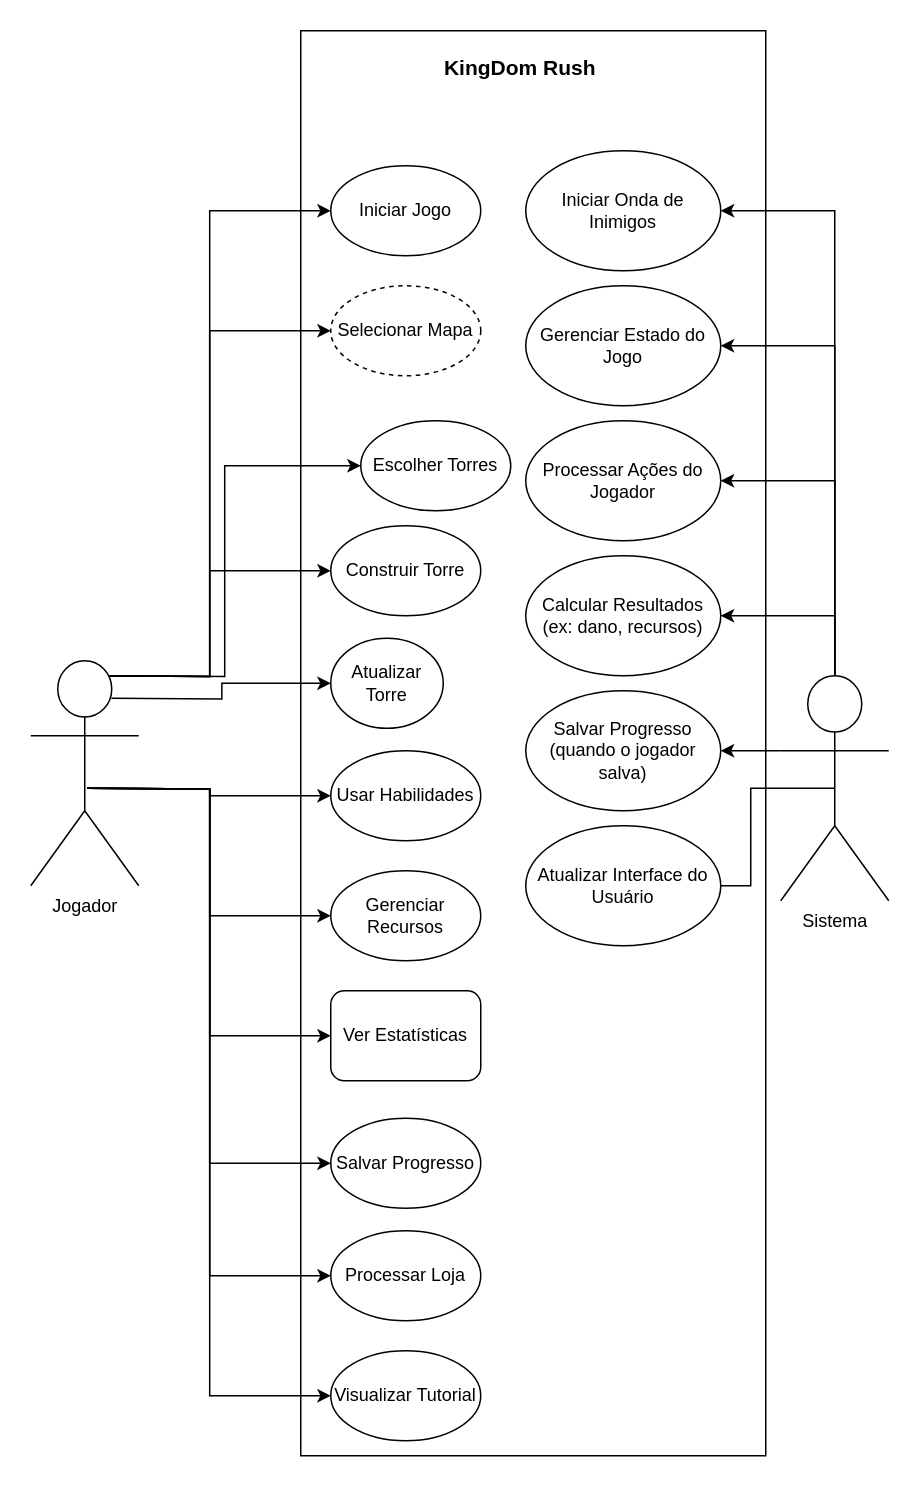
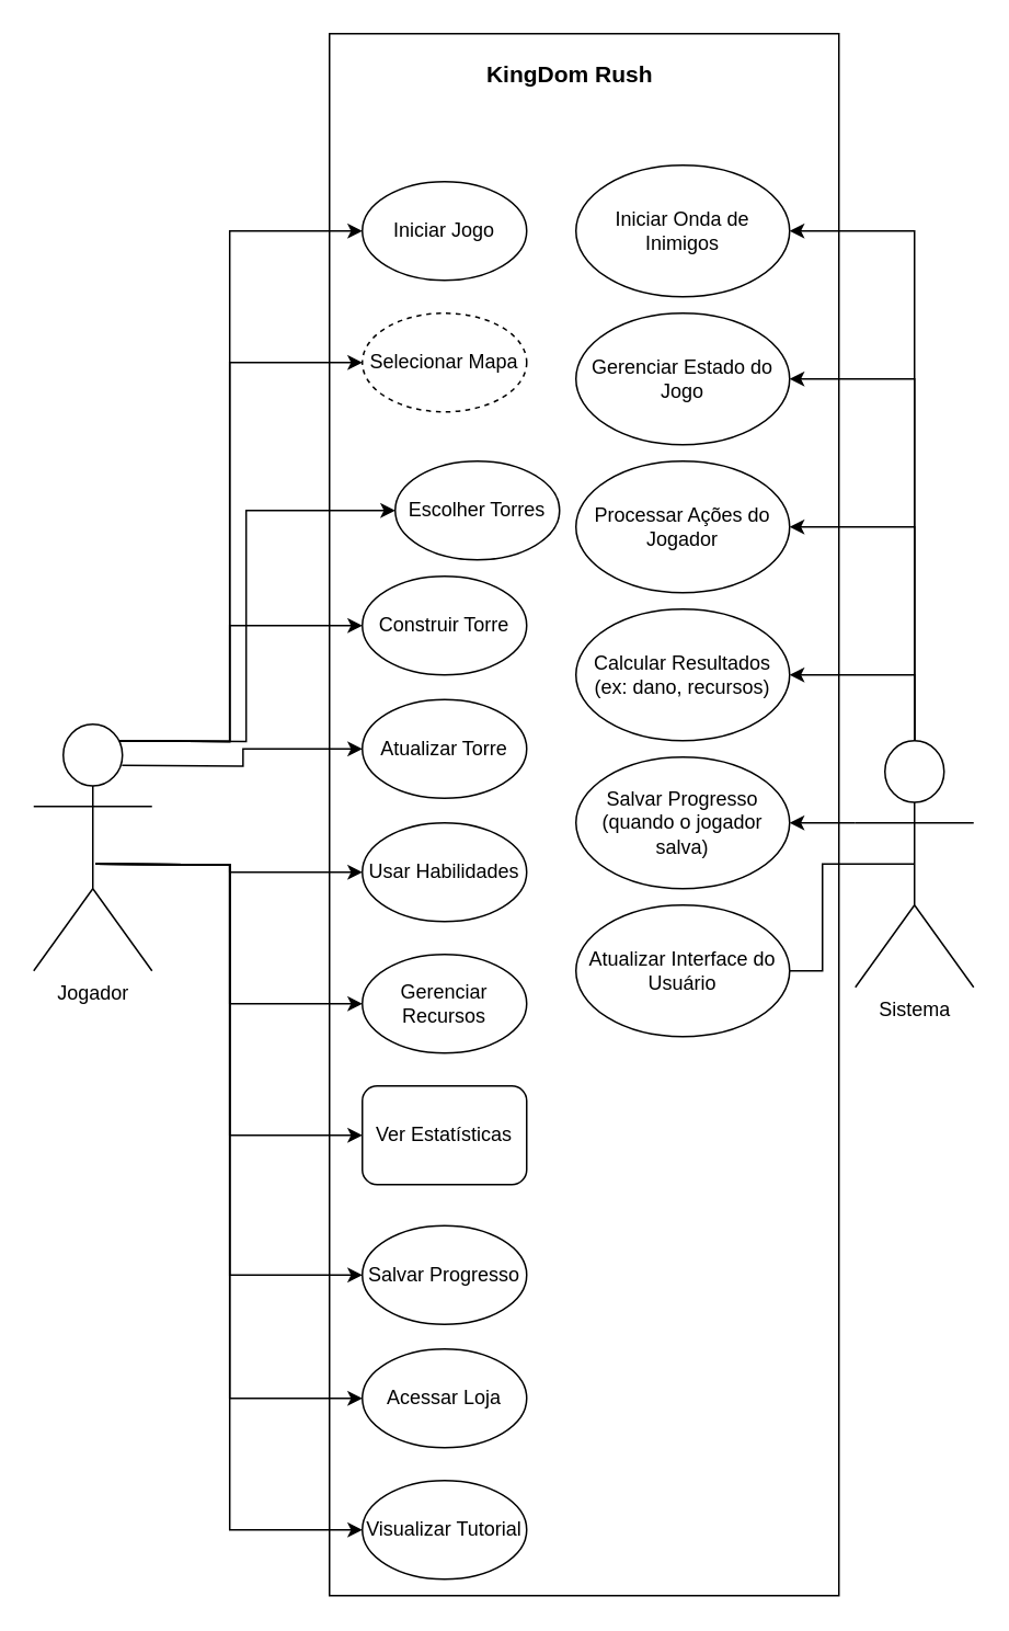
  <mxCell id="0" />
  <mxCell id="1" parent="0" />
  <mxCell id="2" value="" style="rounded=0;whiteSpace=wrap;html=1;" parent="1" vertex="1"><mxGeometry x="200" y="20" width="310" height="950" as="geometry" /></mxCell>
  <mxCell id="3" style="edgeStyle=orthogonalEdgeStyle;rounded=0;orthogonalLoop=1;jettySize=auto;html=1;exitX=0.5;exitY=0;exitDx=0;exitDy=0;exitPerimeter=0;entryX=0;entryY=0.5;entryDx=0;entryDy=0;" edge="1" parent="1" target="14"><mxGeometry relative="1" as="geometry"><mxPoint x="57.5" y="450" as="sourcePoint" /></mxGeometry></mxCell>
  <mxCell id="4" style="edgeStyle=orthogonalEdgeStyle;rounded=0;orthogonalLoop=1;jettySize=auto;html=1;exitX=0.5;exitY=0;exitDx=0;exitDy=0;exitPerimeter=0;entryX=0;entryY=0.5;entryDx=0;entryDy=0;" edge="1" parent="1" target="15"><mxGeometry relative="1" as="geometry"><mxPoint x="57.5" y="450" as="sourcePoint" /></mxGeometry></mxCell>
  <mxCell id="5" style="edgeStyle=orthogonalEdgeStyle;rounded=0;orthogonalLoop=1;jettySize=auto;html=1;exitX=0.5;exitY=0;exitDx=0;exitDy=0;exitPerimeter=0;entryX=0;entryY=0.5;entryDx=0;entryDy=0;" edge="1" parent="1" target="16"><mxGeometry relative="1" as="geometry"><mxPoint x="57.5" y="450" as="sourcePoint" /></mxGeometry></mxCell>
  <mxCell id="6" style="edgeStyle=orthogonalEdgeStyle;rounded=0;orthogonalLoop=1;jettySize=auto;html=1;exitX=0.5;exitY=0;exitDx=0;exitDy=0;exitPerimeter=0;entryX=0;entryY=0.5;entryDx=0;entryDy=0;" edge="1" parent="1" target="24"><mxGeometry relative="1" as="geometry"><mxPoint x="57.5" y="450" as="sourcePoint" /></mxGeometry></mxCell>
  <mxCell id="7" style="edgeStyle=orthogonalEdgeStyle;rounded=0;orthogonalLoop=1;jettySize=auto;html=1;exitX=0.75;exitY=0.1;exitDx=0;exitDy=0;exitPerimeter=0;" edge="1" parent="1" target="25"><mxGeometry relative="1" as="geometry"><mxPoint x="73.75" y="465" as="sourcePoint" /></mxGeometry></mxCell>
  <mxCell id="8" style="edgeStyle=orthogonalEdgeStyle;rounded=0;orthogonalLoop=1;jettySize=auto;html=1;exitX=0.5;exitY=0.5;exitDx=0;exitDy=0;exitPerimeter=0;entryX=0;entryY=0.5;entryDx=0;entryDy=0;" edge="1" parent="1" target="26"><mxGeometry relative="1" as="geometry"><mxPoint x="57.5" y="525" as="sourcePoint" /></mxGeometry></mxCell>
  <mxCell id="9" style="edgeStyle=orthogonalEdgeStyle;rounded=0;orthogonalLoop=1;jettySize=auto;html=1;exitX=0.5;exitY=0.5;exitDx=0;exitDy=0;exitPerimeter=0;entryX=0;entryY=0.5;entryDx=0;entryDy=0;" edge="1" parent="1" target="27"><mxGeometry relative="1" as="geometry"><mxPoint x="57.5" y="525" as="sourcePoint" /></mxGeometry></mxCell>
  <mxCell id="10" style="edgeStyle=orthogonalEdgeStyle;rounded=0;orthogonalLoop=1;jettySize=auto;html=1;exitX=0.5;exitY=0.5;exitDx=0;exitDy=0;exitPerimeter=0;entryX=0;entryY=0.5;entryDx=0;entryDy=0;" edge="1" parent="1" target="28"><mxGeometry relative="1" as="geometry"><mxPoint x="57.5" y="525" as="sourcePoint" /></mxGeometry></mxCell>
  <mxCell id="11" style="edgeStyle=orthogonalEdgeStyle;rounded=0;orthogonalLoop=1;jettySize=auto;html=1;exitX=0.5;exitY=0.5;exitDx=0;exitDy=0;exitPerimeter=0;entryX=0;entryY=0.5;entryDx=0;entryDy=0;" edge="1" parent="1" target="29"><mxGeometry relative="1" as="geometry"><mxPoint x="57.5" y="525" as="sourcePoint" /></mxGeometry></mxCell>
  <mxCell id="12" style="edgeStyle=orthogonalEdgeStyle;rounded=0;orthogonalLoop=1;jettySize=auto;html=1;exitX=0.5;exitY=0.5;exitDx=0;exitDy=0;exitPerimeter=0;entryX=0;entryY=0.5;entryDx=0;entryDy=0;" edge="1" parent="1" target="31"><mxGeometry relative="1" as="geometry"><mxPoint x="57.5" y="525" as="sourcePoint" /></mxGeometry></mxCell>
  <mxCell id="13" style="edgeStyle=orthogonalEdgeStyle;rounded=0;orthogonalLoop=1;jettySize=auto;html=1;exitX=0.5;exitY=0.5;exitDx=0;exitDy=0;exitPerimeter=0;entryX=0;entryY=0.5;entryDx=0;entryDy=0;" edge="1" parent="1" target="30"><mxGeometry relative="1" as="geometry"><mxPoint x="57.5" y="525" as="sourcePoint" /></mxGeometry></mxCell>
  <mxCell id="14" value="Iniciar Jogo" style="ellipse;whiteSpace=wrap;html=1;" parent="1" vertex="1"><mxGeometry x="220" y="110" width="100" height="60" as="geometry" /></mxCell>
  <mxCell id="15" value="Selecionar Mapa" style="ellipse;whiteSpace=wrap;html=1;dashed=1;" parent="1" vertex="1"><mxGeometry x="220" y="190" width="100" height="60" as="geometry" /></mxCell>
  <mxCell id="16" value="Escolher Torres" style="ellipse;whiteSpace=wrap;html=1;" parent="1" vertex="1"><mxGeometry x="240" y="280" width="100" height="60" as="geometry" /></mxCell>
  <mxCell id="17" style="edgeStyle=orthogonalEdgeStyle;rounded=0;orthogonalLoop=1;jettySize=auto;html=1;exitX=0.5;exitY=0;exitDx=0;exitDy=0;exitPerimeter=0;entryX=1;entryY=0.5;entryDx=0;entryDy=0;" edge="1" parent="1" source="23" target="38"><mxGeometry relative="1" as="geometry" /></mxCell>
  <mxCell id="18" style="edgeStyle=orthogonalEdgeStyle;rounded=0;orthogonalLoop=1;jettySize=auto;html=1;exitX=0.5;exitY=0;exitDx=0;exitDy=0;exitPerimeter=0;entryX=1;entryY=0.5;entryDx=0;entryDy=0;" edge="1" parent="1" source="23" target="33"><mxGeometry relative="1" as="geometry" /></mxCell>
  <mxCell id="19" style="edgeStyle=orthogonalEdgeStyle;rounded=0;orthogonalLoop=1;jettySize=auto;html=1;exitX=0.5;exitY=0;exitDx=0;exitDy=0;exitPerimeter=0;entryX=1;entryY=0.5;entryDx=0;entryDy=0;" edge="1" parent="1" source="23" target="34"><mxGeometry relative="1" as="geometry" /></mxCell>
  <mxCell id="20" style="edgeStyle=orthogonalEdgeStyle;rounded=0;orthogonalLoop=1;jettySize=auto;html=1;exitX=0.5;exitY=0;exitDx=0;exitDy=0;exitPerimeter=0;entryX=1;entryY=0.5;entryDx=0;entryDy=0;" edge="1" parent="1" source="23" target="35"><mxGeometry relative="1" as="geometry" /></mxCell>
  <mxCell id="21" style="edgeStyle=orthogonalEdgeStyle;rounded=0;orthogonalLoop=1;jettySize=auto;html=1;exitX=0;exitY=0.333;exitDx=0;exitDy=0;exitPerimeter=0;entryX=1;entryY=0.5;entryDx=0;entryDy=0;" edge="1" parent="1" source="23" target="36"><mxGeometry relative="1" as="geometry" /></mxCell>
  <mxCell id="22" style="edgeStyle=orthogonalEdgeStyle;rounded=0;orthogonalLoop=1;jettySize=auto;html=1;exitX=0.5;exitY=0.5;exitDx=0;exitDy=0;exitPerimeter=0;entryX=1;entryY=0.5;entryDx=0;entryDy=0;endArrow=none;" edge="1" parent="1" source="23" target="37"><mxGeometry relative="1" as="geometry" /></mxCell>
  <mxCell id="23" value="Sistema&lt;div&gt;&lt;br&gt;&lt;/div&gt;" style="shape=umlActor;verticalLabelPosition=bottom;verticalAlign=top;html=1;outlineConnect=0;" parent="1" vertex="1"><mxGeometry x="520" y="450" width="72" height="150" as="geometry" /></mxCell>
  <mxCell id="24" value="Construir Torre" style="ellipse;whiteSpace=wrap;html=1;" vertex="1" parent="1"><mxGeometry x="220" y="350" width="100" height="60" as="geometry" /></mxCell>
- <mxCell id="25" value="Atualizar Torre" style="ellipse;whiteSpace=wrap;html=1;" vertex="1" parent="1"><mxGeometry x="220" y="425" width="75" height="60" as="geometry" /></mxCell>
+ <mxCell id="25" value="Atualizar Torre" style="ellipse;whiteSpace=wrap;html=1;" vertex="1" parent="1"><mxGeometry x="220" y="425" width="100" height="60" as="geometry" /></mxCell>
  <mxCell id="26" value="Usar Habilidades" style="ellipse;whiteSpace=wrap;html=1;" vertex="1" parent="1"><mxGeometry x="220" y="500" width="100" height="60" as="geometry" /></mxCell>
  <mxCell id="27" value="Gerenciar Recursos" style="ellipse;whiteSpace=wrap;html=1;" vertex="1" parent="1"><mxGeometry x="220" y="580" width="100" height="60" as="geometry" /></mxCell>
  <mxCell id="28" value="Ver Estatísticas" style="whiteSpace=wrap;html=1;rounded=1;" vertex="1" parent="1"><mxGeometry x="220" y="660" width="100" height="60" as="geometry" /></mxCell>
  <mxCell id="29" value="Salvar Progresso" style="ellipse;whiteSpace=wrap;html=1;" vertex="1" parent="1"><mxGeometry x="220" y="745" width="100" height="60" as="geometry" /></mxCell>
  <mxCell id="30" value="Visualizar Tutorial" style="ellipse;whiteSpace=wrap;html=1;" vertex="1" parent="1"><mxGeometry x="220" y="900" width="100" height="60" as="geometry" /></mxCell>
- <mxCell id="31" value="Processar Loja" style="ellipse;whiteSpace=wrap;html=1;" vertex="1" parent="1"><mxGeometry x="220" y="820" width="100" height="60" as="geometry" /></mxCell>
+ <mxCell id="31" value="Acessar Loja" style="ellipse;whiteSpace=wrap;html=1;" vertex="1" parent="1"><mxGeometry x="220" y="820" width="100" height="60" as="geometry" /></mxCell>
  <mxCell id="32" style="edgeStyle=orthogonalEdgeStyle;rounded=0;orthogonalLoop=1;jettySize=auto;html=1;exitX=0.5;exitY=1;exitDx=0;exitDy=0;" edge="1" parent="1" source="2" target="2"><mxGeometry relative="1" as="geometry" /></mxCell>
  <mxCell id="33" value="Gerenciar Estado do Jogo" style="ellipse;whiteSpace=wrap;html=1;" vertex="1" parent="1"><mxGeometry x="350" y="190" width="130" height="80" as="geometry" /></mxCell>
  <mxCell id="34" value="Processar Ações do Jogador" style="ellipse;whiteSpace=wrap;html=1;" vertex="1" parent="1"><mxGeometry x="350" y="280" width="130" height="80" as="geometry" /></mxCell>
  <mxCell id="35" value="Calcular Resultados (ex: dano, recursos)" style="ellipse;whiteSpace=wrap;html=1;" vertex="1" parent="1"><mxGeometry x="350" y="370" width="130" height="80" as="geometry" /></mxCell>
  <mxCell id="36" value="Salvar Progresso (quando o jogador salva)" style="ellipse;whiteSpace=wrap;html=1;" vertex="1" parent="1"><mxGeometry x="350" y="460" width="130" height="80" as="geometry" /></mxCell>
  <mxCell id="37" value="Atualizar Interface do Usuário" style="ellipse;whiteSpace=wrap;html=1;" vertex="1" parent="1"><mxGeometry x="350" y="550" width="130" height="80" as="geometry" /></mxCell>
  <mxCell id="38" value="Iniciar Onda de Inimigos" style="ellipse;whiteSpace=wrap;html=1;" vertex="1" parent="1"><mxGeometry x="350" y="100" width="130" height="80" as="geometry" /></mxCell>
  <mxCell id="39" value="Jogador" style="shape=umlActor;verticalLabelPosition=bottom;verticalAlign=top;html=1;outlineConnect=0;" vertex="1" parent="1"><mxGeometry x="20" y="440" width="72" height="150" as="geometry" /></mxCell>
  <mxCell id="40" value="&lt;b&gt;&lt;font style=&quot;font-size: 14px;&quot;&gt;KingDom Rush&lt;/font&gt;&lt;/b&gt;" style="text;html=1;align=center;verticalAlign=middle;resizable=0;points=[];autosize=1;strokeColor=none;fillColor=none;" vertex="1" parent="1"><mxGeometry x="286" y="30" width="120" height="30" as="geometry" /></mxCell>
